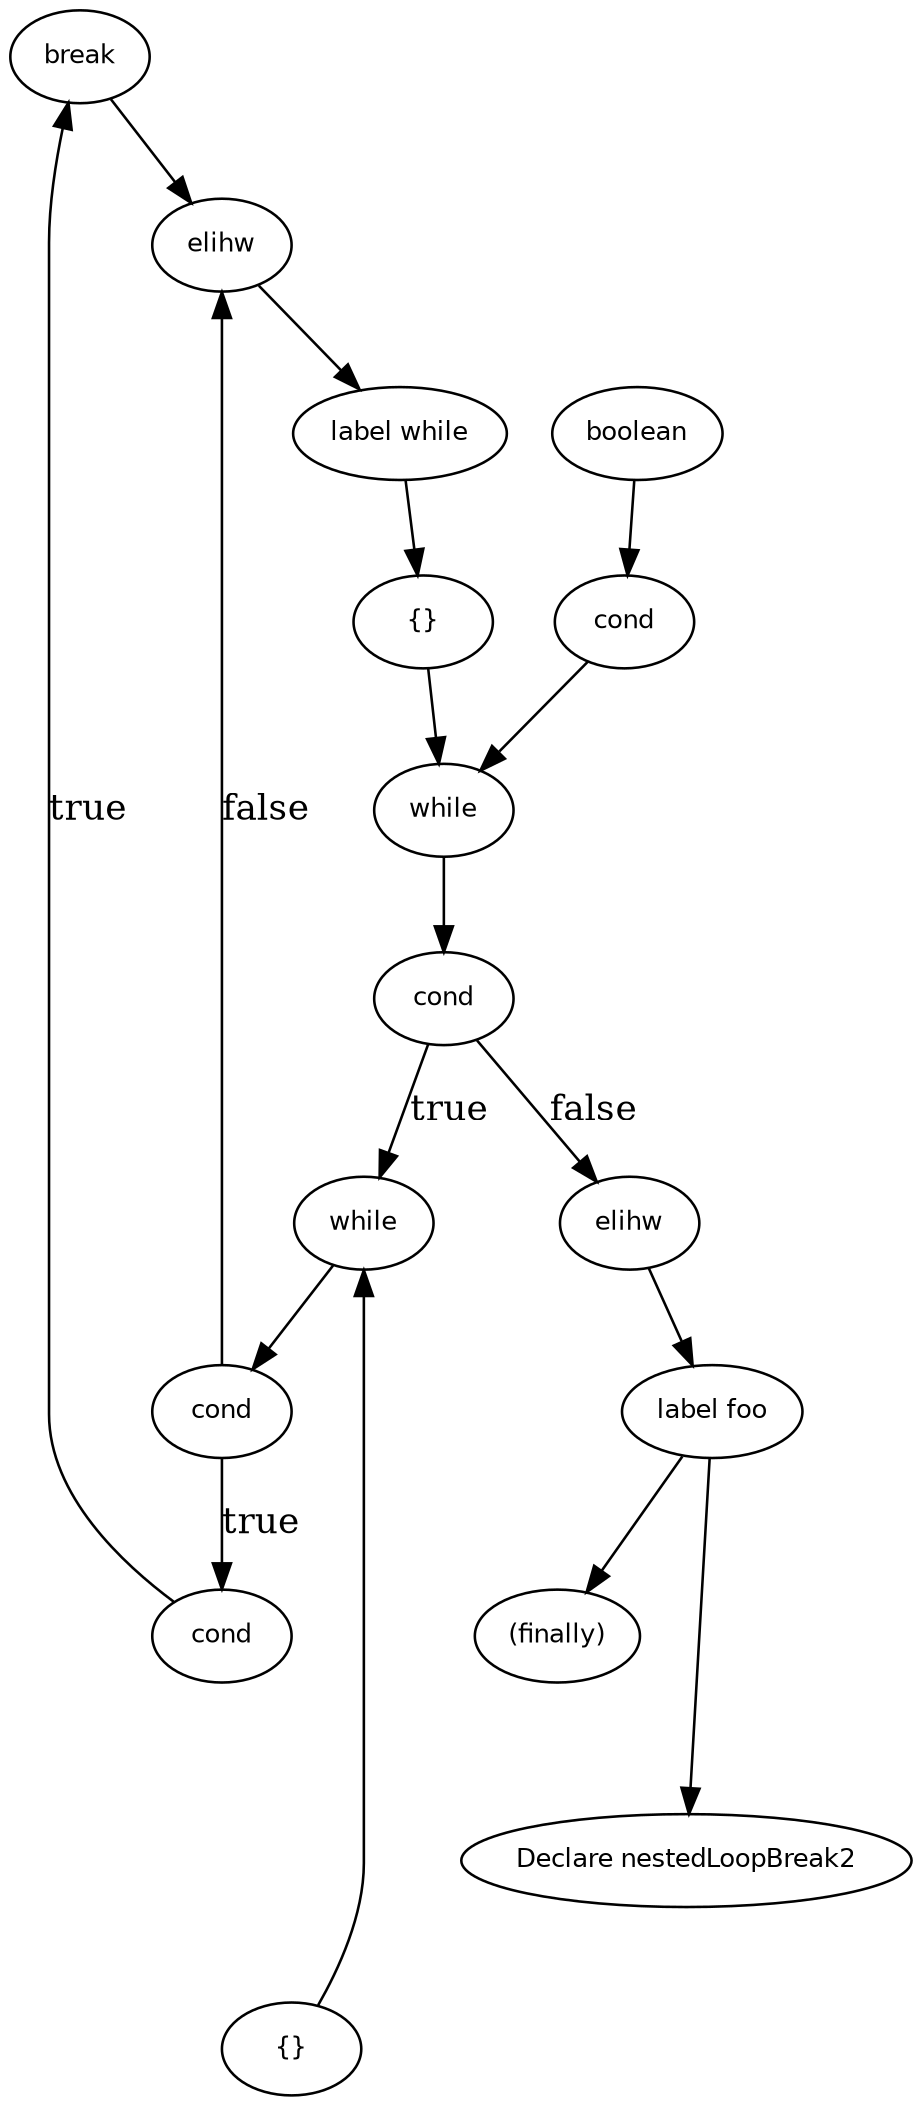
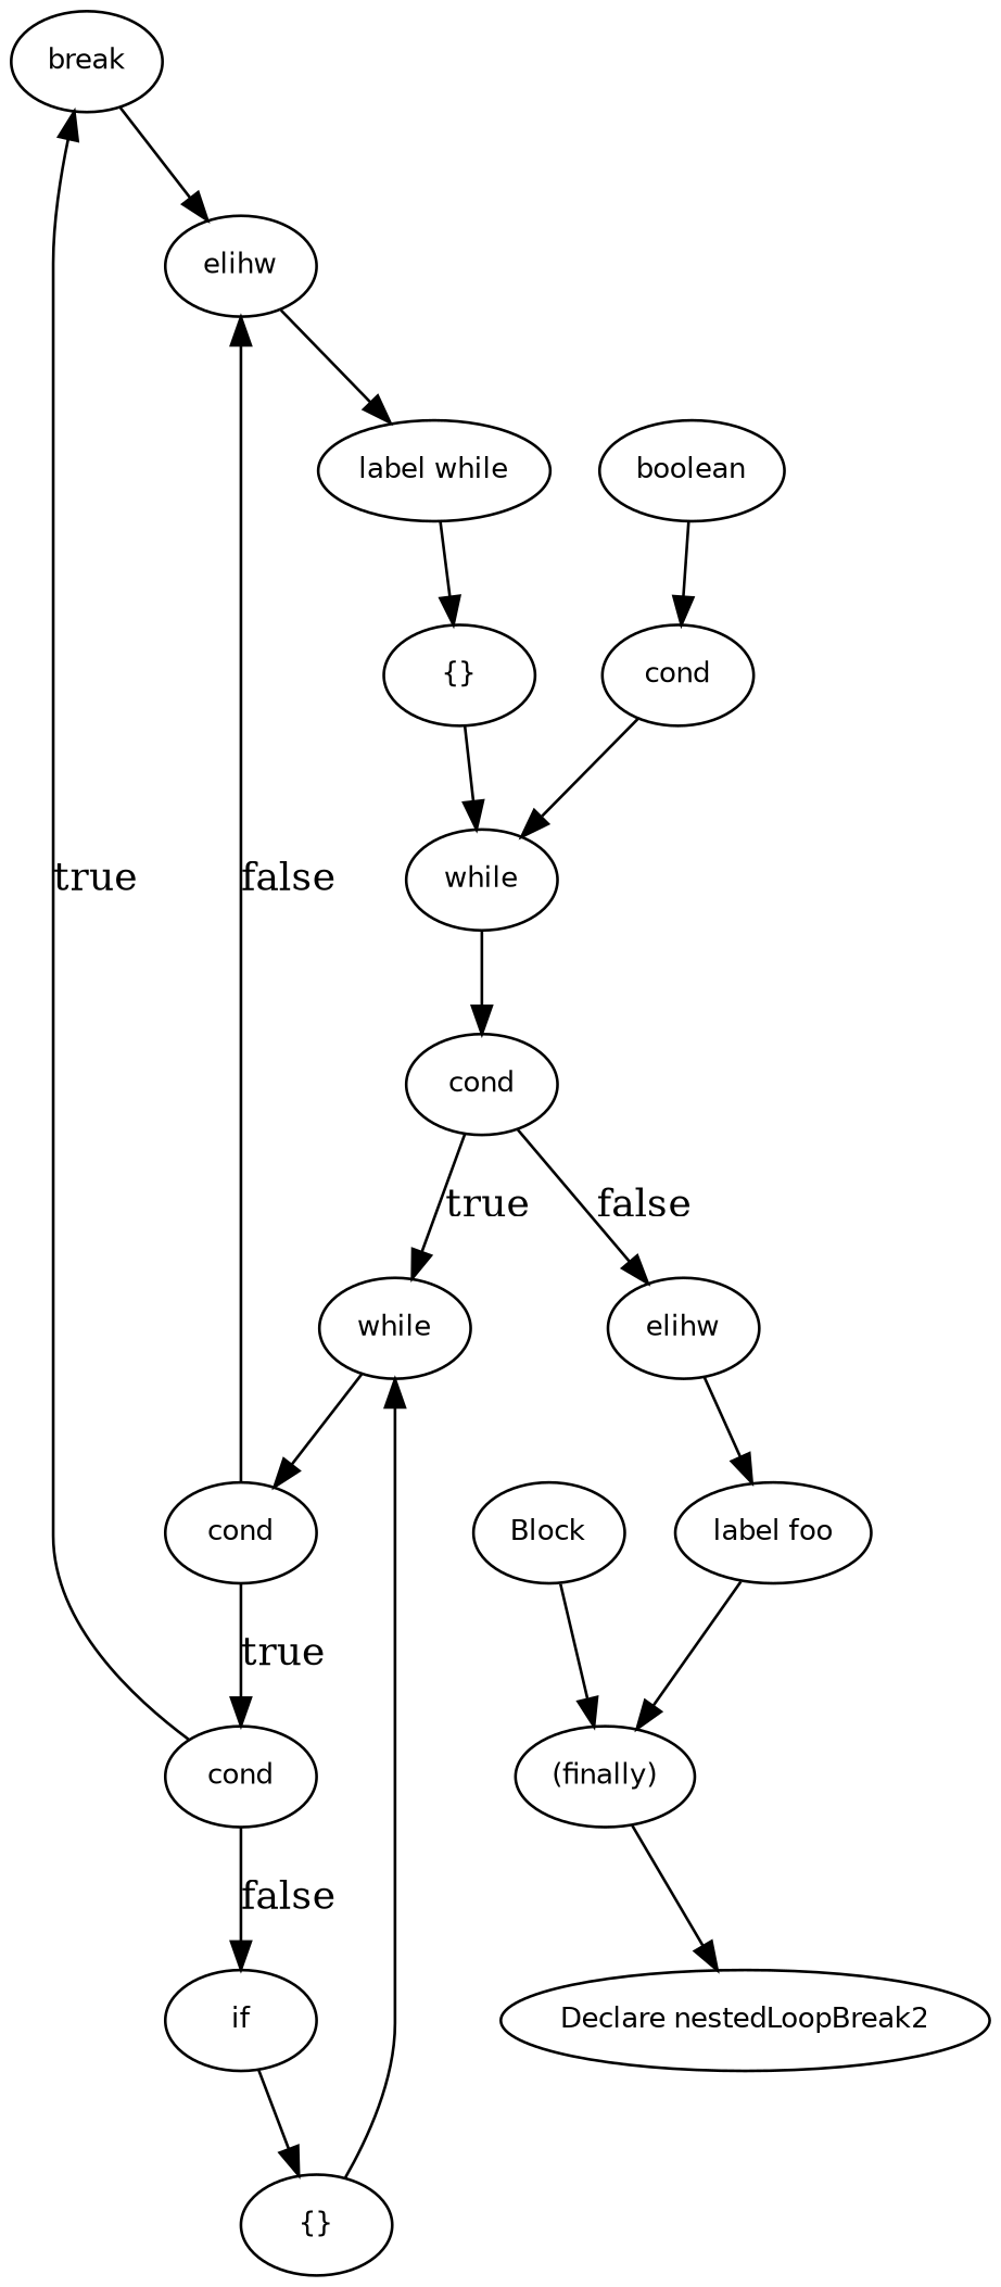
  digraph {
    node [fontname=Helvetica fontsize=10]
    n1 [label=break]
    n2 [label=elihw]
    n3 [label="label while"]
    n4 [label=cond]
+   n5 [label=if]
    n6 [label="{}"]
    n7 [label=while]
    n8 [label=cond]
    n9 [label="{}"]
    n10 [label=while]
    n11 [label=cond]
    n12 [label=elihw]
    n13 [label="label foo"]
    n14 [label="(finally)"]
+   n15 [label=Block]
    n16 [label=cond]
    n17 [label=boolean]
    n18 [label="Declare nestedLoopBreak2"]
    n1 -> n2
    n2 -> n3
    n3 -> n9
    n4 -> n1 [label=true]
+   n4 -> n5 [label=false]
+   n5 -> n6
    n6 -> n7
    n7 -> n8
    n8 -> n2 [label=false]
    n8 -> n4 [label=true]
    n9 -> n10
    n10 -> n11
    n11 -> n7 [label=true]
    n11 -> n12 [label=false]
    n12 -> n13
    n13 -> n14
-   n13 -> n18
+   n14 -> n18
+   n15 -> n14
    n16 -> n10
    n17 -> n16
  }
